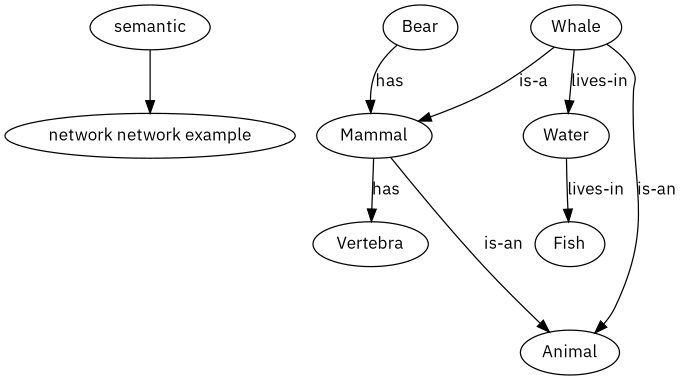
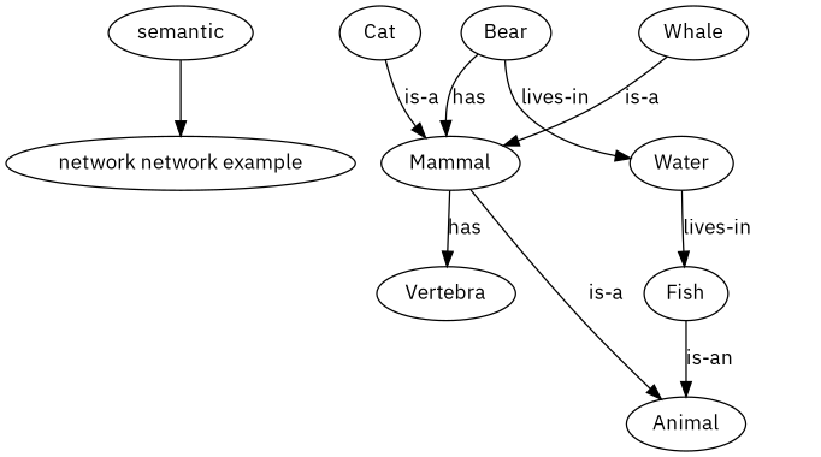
  digraph {
    fontname="IBM Plex Sans"
    node [fontname="IBM Plex Sans"]
    edge [fontname="IBM Plex Sans" arrowhead=normal]
    n1 [label=semantic]
    n2 [label="network network example"]
    Mammal
    Vertebra
    Animal
+   Cat
    Bear
    Whale
    Water
    Fish
    n1 -> n2 [arrowhead=""]
    Mammal -> Vertebra [label=has]
-   Mammal -> Animal [label="is-an"]
+   Mammal -> Animal [label="is-a"]
+   Cat -> Mammal [label="is-a"]
    Bear -> Mammal [label=has]
    Whale -> Mammal [label="is-a"]
-   Whale -> Water [label="lives-in"]
+   Bear -> Water [label="lives-in"]
    Water -> Fish [label="lives-in"]
-   Whale -> Animal [label="is-an"]
+   Fish -> Animal [label="is-an"]
  }
